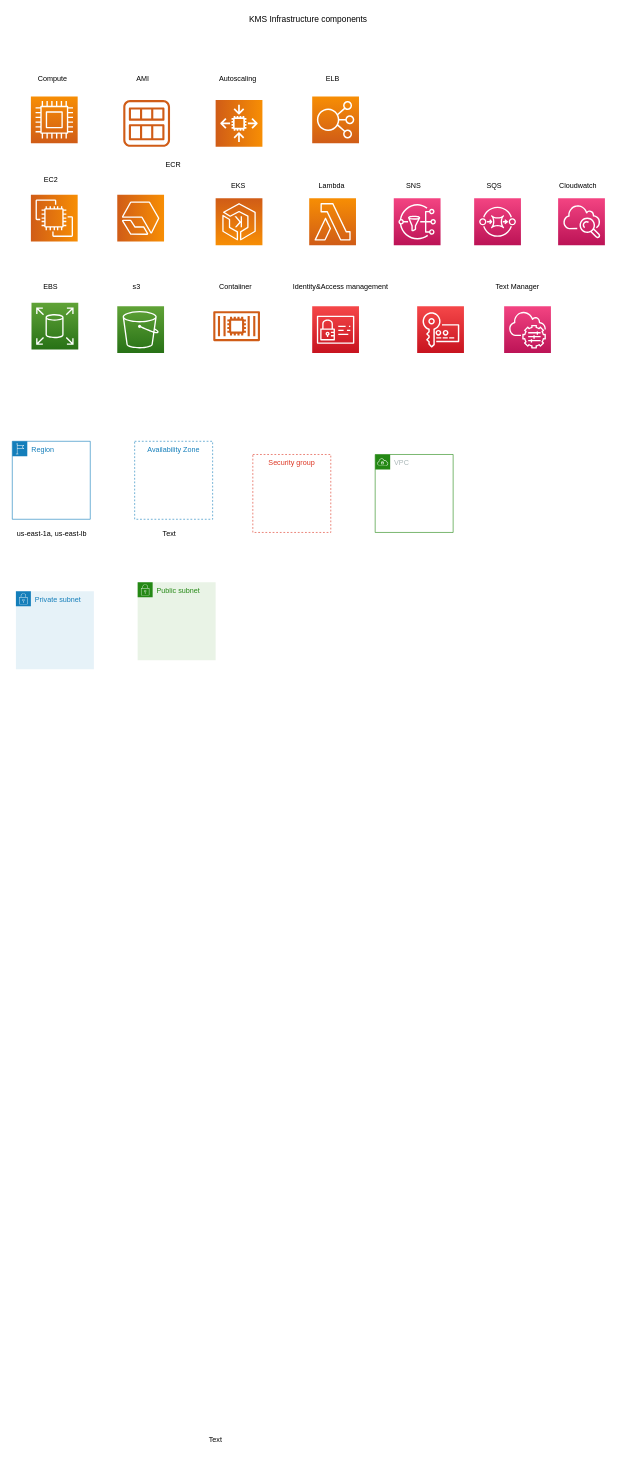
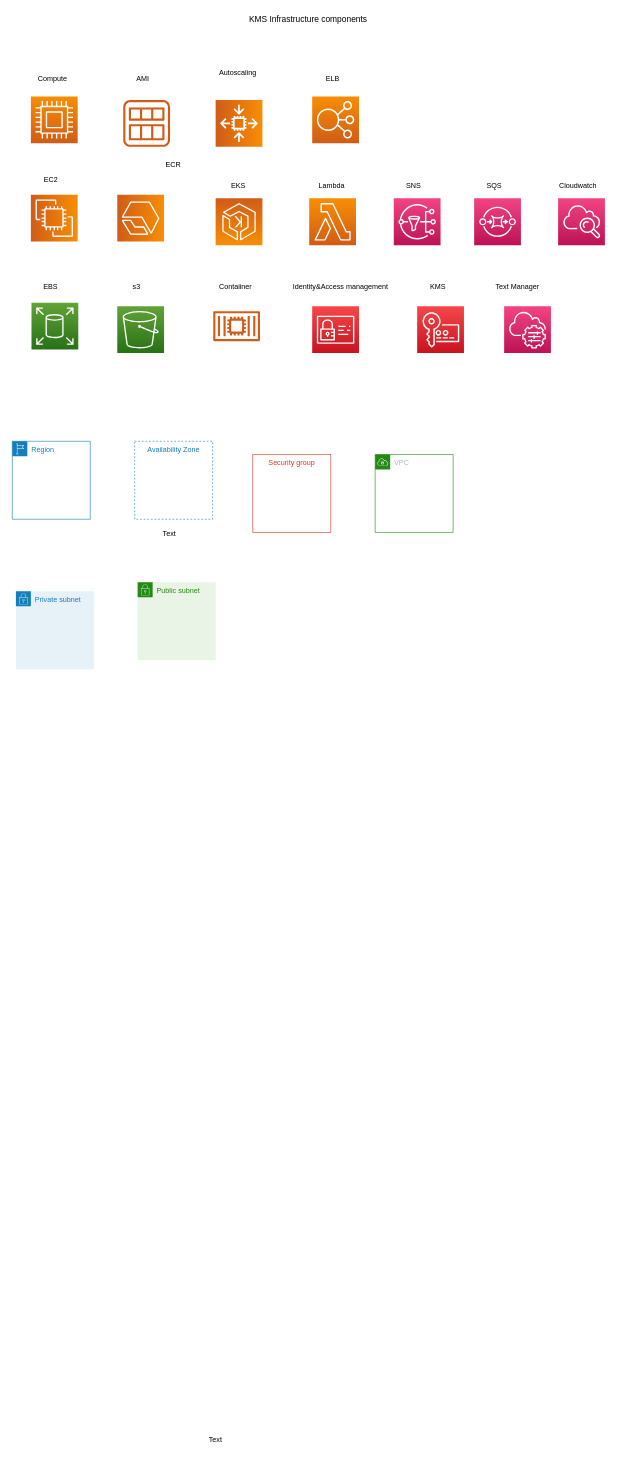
  <mxCell id="0" />
  <mxCell id="1" parent="0" />
  <mxCell id="2" value="" style="outlineConnect=0;fontColor=#232F3E;gradientColor=#F78E04;gradientDirection=north;fillColor=#D05C17;strokeColor=#ffffff;dashed=0;verticalLabelPosition=bottom;verticalAlign=top;align=center;html=1;fontSize=12;fontStyle=0;aspect=fixed;shape=mxgraph.aws4.resourceIcon;resIcon=mxgraph.aws4.auto_scaling2;direction=south;" vertex="1" parent="1"><mxGeometry x="359" y="166" width="78" height="78" as="geometry" /></mxCell>
- <mxCell id="3" value="Autoscaling" style="text;html=1;resizable=0;points=[];autosize=1;align=left;verticalAlign=top;spacingTop=-4;" vertex="1" parent="1"><mxGeometry x="363" y="120" width="80" height="20" as="geometry" /></mxCell>
+ <mxCell id="3" value="Autoscaling" style="text;html=1;resizable=0;points=[];autosize=1;align=left;verticalAlign=top;spacingTop=-4;" vertex="1" parent="1"><mxGeometry x="363" y="110" width="80" height="20" as="geometry" /></mxCell>
  <mxCell id="4" value="" style="outlineConnect=0;fontColor=#232F3E;gradientColor=#F78E04;gradientDirection=north;fillColor=#D05C17;strokeColor=#ffffff;dashed=0;verticalLabelPosition=bottom;verticalAlign=top;align=center;html=1;fontSize=12;fontStyle=0;aspect=fixed;shape=mxgraph.aws4.resourceIcon;resIcon=mxgraph.aws4.ec2;direction=south;" vertex="1" parent="1"><mxGeometry x="51" y="324" width="78" height="78" as="geometry" /></mxCell>
  <mxCell id="5" value="EC2" style="text;html=1;resizable=0;points=[];autosize=1;align=left;verticalAlign=top;spacingTop=-4;" vertex="1" parent="1"><mxGeometry x="71" y="290" width="40" height="20" as="geometry" /></mxCell>
  <mxCell id="6" value="" style="outlineConnect=0;fontColor=#232F3E;gradientColor=#F78E04;gradientDirection=north;fillColor=#D05C17;strokeColor=#ffffff;dashed=0;verticalLabelPosition=bottom;verticalAlign=top;align=center;html=1;fontSize=12;fontStyle=0;aspect=fixed;shape=mxgraph.aws4.resourceIcon;resIcon=mxgraph.aws4.ecr;direction=south;" vertex="1" parent="1"><mxGeometry x="195" y="324" width="78" height="78" as="geometry" /></mxCell>
  <mxCell id="7" value="ECR" style="text;html=1;resizable=0;points=[];autosize=1;align=left;verticalAlign=top;spacingTop=-4;" vertex="1" parent="1"><mxGeometry x="274" y="265" width="40" height="20" as="geometry" /></mxCell>
  <mxCell id="8" value="" style="outlineConnect=0;fontColor=#232F3E;gradientColor=#F78E04;gradientDirection=north;fillColor=#D05C17;strokeColor=#ffffff;dashed=0;verticalLabelPosition=bottom;verticalAlign=top;align=center;html=1;fontSize=12;fontStyle=0;aspect=fixed;shape=mxgraph.aws4.resourceIcon;resIcon=mxgraph.aws4.eks;direction=west;" vertex="1" parent="1"><mxGeometry x="359" y="330" width="78" height="78" as="geometry" /></mxCell>
  <mxCell id="9" value="EKS" style="text;html=1;resizable=0;points=[];autosize=1;align=left;verticalAlign=top;spacingTop=-4;" vertex="1" parent="1"><mxGeometry x="383" y="299" width="40" height="20" as="geometry" /></mxCell>
  <mxCell id="10" value="" style="outlineConnect=0;fontColor=#232F3E;gradientColor=#F78E04;gradientDirection=north;fillColor=#D05C17;strokeColor=#ffffff;dashed=0;verticalLabelPosition=bottom;verticalAlign=top;align=center;html=1;fontSize=12;fontStyle=0;aspect=fixed;shape=mxgraph.aws4.resourceIcon;resIcon=mxgraph.aws4.lambda;" vertex="1" parent="1"><mxGeometry x="515" y="330" width="78" height="78" as="geometry" /></mxCell>
  <mxCell id="11" value="Lambda" style="text;html=1;resizable=0;points=[];autosize=1;align=left;verticalAlign=top;spacingTop=-4;" vertex="1" parent="1"><mxGeometry x="529" y="299" width="60" height="20" as="geometry" /></mxCell>
  <mxCell id="12" value="" style="outlineConnect=0;fontColor=#232F3E;gradientColor=#F78E04;gradientDirection=north;fillColor=#D05C17;strokeColor=#ffffff;dashed=0;verticalLabelPosition=bottom;verticalAlign=top;align=center;html=1;fontSize=12;fontStyle=0;aspect=fixed;shape=mxgraph.aws4.resourceIcon;resIcon=mxgraph.aws4.compute;" vertex="1" parent="1"><mxGeometry x="51" y="160" width="78" height="78" as="geometry" /></mxCell>
  <mxCell id="13" value="Compute" style="text;html=1;resizable=0;points=[];autosize=1;align=left;verticalAlign=top;spacingTop=-4;" vertex="1" parent="1"><mxGeometry x="61" y="120" width="60" height="20" as="geometry" /></mxCell>
  <mxCell id="14" value="" style="outlineConnect=0;fontColor=#232F3E;gradientColor=none;fillColor=#D05C17;strokeColor=none;dashed=0;verticalLabelPosition=bottom;verticalAlign=top;align=center;html=1;fontSize=12;fontStyle=0;aspect=fixed;pointerEvents=1;shape=mxgraph.aws4.ami;" vertex="1" parent="1"><mxGeometry x="205" y="166" width="78" height="78" as="geometry" /></mxCell>
  <mxCell id="15" value="AMI" style="text;html=1;resizable=0;points=[];autosize=1;align=left;verticalAlign=top;spacingTop=-4;" vertex="1" parent="1"><mxGeometry x="225" y="120" width="40" height="20" as="geometry" /></mxCell>
  <mxCell id="16" value="" style="outlineConnect=0;fontColor=#232F3E;gradientColor=none;fillColor=#D05C17;strokeColor=none;dashed=0;verticalLabelPosition=bottom;verticalAlign=top;align=center;html=1;fontSize=12;fontStyle=0;aspect=fixed;pointerEvents=1;shape=mxgraph.aws4.container_2;" vertex="1" parent="1"><mxGeometry x="355" y="518" width="78" height="50" as="geometry" /></mxCell>
  <mxCell id="17" value="Contaiiner" style="text;html=1;resizable=0;points=[];autosize=1;align=left;verticalAlign=top;spacingTop=-4;" vertex="1" parent="1"><mxGeometry x="363" y="468" width="70" height="20" as="geometry" /></mxCell>
  <mxCell id="18" value="" style="outlineConnect=0;fontColor=#232F3E;gradientColor=#60A337;gradientDirection=north;fillColor=#277116;strokeColor=#ffffff;dashed=0;verticalLabelPosition=bottom;verticalAlign=top;align=center;html=1;fontSize=12;fontStyle=0;aspect=fixed;shape=mxgraph.aws4.resourceIcon;resIcon=mxgraph.aws4.elastic_block_store;" vertex="1" parent="1"><mxGeometry x="52" y="504" width="78" height="78" as="geometry" /></mxCell>
  <mxCell id="19" value="EBS" style="text;html=1;resizable=0;points=[];autosize=1;align=left;verticalAlign=top;spacingTop=-4;" vertex="1" parent="1"><mxGeometry x="70" y="468" width="40" height="20" as="geometry" /></mxCell>
  <mxCell id="20" value="" style="outlineConnect=0;fontColor=#232F3E;gradientColor=#60A337;gradientDirection=north;fillColor=#277116;strokeColor=#ffffff;dashed=0;verticalLabelPosition=bottom;verticalAlign=top;align=center;html=1;fontSize=12;fontStyle=0;aspect=fixed;shape=mxgraph.aws4.resourceIcon;resIcon=mxgraph.aws4.s3;" vertex="1" parent="1"><mxGeometry x="195" y="510" width="78" height="78" as="geometry" /></mxCell>
  <mxCell id="21" value="s3" style="text;html=1;resizable=0;points=[];autosize=1;align=left;verticalAlign=top;spacingTop=-4;" vertex="1" parent="1"><mxGeometry x="219" y="468" width="30" height="20" as="geometry" /></mxCell>
  <mxCell id="22" value="" style="outlineConnect=0;fontColor=#232F3E;gradientColor=#F54749;gradientDirection=north;fillColor=#C7131F;strokeColor=#ffffff;dashed=0;verticalLabelPosition=bottom;verticalAlign=top;align=center;html=1;fontSize=12;fontStyle=0;aspect=fixed;shape=mxgraph.aws4.resourceIcon;resIcon=mxgraph.aws4.identity_and_access_management;" vertex="1" parent="1"><mxGeometry x="520" y="510" width="78" height="78" as="geometry" /></mxCell>
  <mxCell id="23" value="Identity&amp;amp;Access management" style="text;html=1;resizable=0;points=[];autosize=1;align=left;verticalAlign=top;spacingTop=-4;" vertex="1" parent="1"><mxGeometry x="486" y="468" width="170" height="20" as="geometry" /></mxCell>
  <mxCell id="24" value="" style="outlineConnect=0;fontColor=#232F3E;gradientColor=#F54749;gradientDirection=north;fillColor=#C7131F;strokeColor=#ffffff;dashed=0;verticalLabelPosition=bottom;verticalAlign=top;align=center;html=1;fontSize=12;fontStyle=0;aspect=fixed;shape=mxgraph.aws4.resourceIcon;resIcon=mxgraph.aws4.key_management_service;" vertex="1" parent="1"><mxGeometry x="695" y="510" width="78" height="78" as="geometry" /></mxCell>
+ <mxCell id="25" value="KMS" style="text;html=1;resizable=0;points=[];autosize=1;align=left;verticalAlign=top;spacingTop=-4;" vertex="1" parent="1"><mxGeometry x="715" y="468" width="40" height="20" as="geometry" /></mxCell>
  <mxCell id="26" value="Text" style="text;html=1;resizable=0;points=[];autosize=1;align=left;verticalAlign=top;spacingTop=-4;" vertex="1" parent="1"><mxGeometry x="345.5" y="2390" width="40" height="20" as="geometry" /></mxCell>
  <mxCell id="27" value="" style="outlineConnect=0;fontColor=#232F3E;gradientColor=#F78E04;gradientDirection=north;fillColor=#D05C17;strokeColor=#ffffff;dashed=0;verticalLabelPosition=bottom;verticalAlign=top;align=center;html=1;fontSize=12;fontStyle=0;aspect=fixed;shape=mxgraph.aws4.resourceIcon;resIcon=mxgraph.aws4.elastic_load_balancing;" vertex="1" parent="1"><mxGeometry x="520" y="160" width="78" height="78" as="geometry" /></mxCell>
  <mxCell id="28" value="ELB" style="text;html=1;resizable=0;points=[];autosize=1;align=left;verticalAlign=top;spacingTop=-4;" vertex="1" parent="1"><mxGeometry x="541" y="120" width="40" height="20" as="geometry" /></mxCell>
  <mxCell id="29" value="&lt;font style=&quot;font-size: 14px&quot;&gt;KMS Infrastructure components&lt;/font&gt;" style="text;html=1;resizable=0;points=[];autosize=1;align=left;verticalAlign=top;spacingTop=-4;" vertex="1" parent="1"><mxGeometry x="413" y="20" width="210" height="20" as="geometry" /></mxCell>
  <mxCell id="30" value="" style="outlineConnect=0;fontColor=#232F3E;gradientColor=#F34482;gradientDirection=north;fillColor=#BC1356;strokeColor=#ffffff;dashed=0;verticalLabelPosition=bottom;verticalAlign=top;align=center;html=1;fontSize=12;fontStyle=0;aspect=fixed;shape=mxgraph.aws4.resourceIcon;resIcon=mxgraph.aws4.sns;" vertex="1" parent="1"><mxGeometry x="656" y="330" width="78" height="78" as="geometry" /></mxCell>
  <mxCell id="31" value="SNS" style="text;html=1;resizable=0;points=[];autosize=1;align=left;verticalAlign=top;spacingTop=-4;" vertex="1" parent="1"><mxGeometry x="675" y="300" width="40" height="20" as="geometry" /></mxCell>
  <mxCell id="32" value="" style="outlineConnect=0;fontColor=#232F3E;gradientColor=#F34482;gradientDirection=north;fillColor=#BC1356;strokeColor=#ffffff;dashed=0;verticalLabelPosition=bottom;verticalAlign=top;align=center;html=1;fontSize=12;fontStyle=0;aspect=fixed;shape=mxgraph.aws4.resourceIcon;resIcon=mxgraph.aws4.sqs;" vertex="1" parent="1"><mxGeometry x="790" y="330" width="78" height="78" as="geometry" /></mxCell>
  <mxCell id="33" value="SQS" style="text;html=1;resizable=0;points=[];autosize=1;align=left;verticalAlign=top;spacingTop=-4;" vertex="1" parent="1"><mxGeometry x="809" y="299" width="40" height="20" as="geometry" /></mxCell>
  <mxCell id="34" value="Region" style="points=[[0,0],[0.25,0],[0.5,0],[0.75,0],[1,0],[1,0.25],[1,0.5],[1,0.75],[1,1],[0.75,1],[0.5,1],[0.25,1],[0,1],[0,0.75],[0,0.5],[0,0.25]];outlineConnect=0;gradientColor=none;html=1;whiteSpace=wrap;fontSize=12;fontStyle=0;shape=mxgraph.aws4.group;grIcon=mxgraph.aws4.group_region;strokeColor=#147EBA;fillColor=none;verticalAlign=top;align=left;spacingLeft=30;fontColor=#147EBA;dashed=0;" vertex="1" parent="1"><mxGeometry x="20" y="735" width="130" height="130" as="geometry" /></mxCell>
  <mxCell id="35" value="Availability Zone" style="fillColor=none;strokeColor=#147EBA;dashed=1;verticalAlign=top;fontStyle=0;fontColor=#147EBA;" vertex="1" parent="1"><mxGeometry x="224" y="735" width="130" height="130" as="geometry" /></mxCell>
- <mxCell id="36" value="Security group" style="fillColor=none;strokeColor=#DD3522;verticalAlign=top;fontStyle=0;fontColor=#DD3522;dashed=1;" vertex="1" parent="1"><mxGeometry x="421" y="757" width="130" height="130" as="geometry" /></mxCell>
+ <mxCell id="36" value="Security group" style="fillColor=none;strokeColor=#DD3522;verticalAlign=top;fontStyle=0;fontColor=#DD3522;" vertex="1" parent="1"><mxGeometry x="421" y="757" width="130" height="130" as="geometry" /></mxCell>
  <mxCell id="37" value="VPC" style="points=[[0,0],[0.25,0],[0.5,0],[0.75,0],[1,0],[1,0.25],[1,0.5],[1,0.75],[1,1],[0.75,1],[0.5,1],[0.25,1],[0,1],[0,0.75],[0,0.5],[0,0.25]];outlineConnect=0;gradientColor=none;html=1;whiteSpace=wrap;fontSize=12;fontStyle=0;shape=mxgraph.aws4.group;grIcon=mxgraph.aws4.group_vpc;strokeColor=#248814;fillColor=none;verticalAlign=top;align=left;spacingLeft=30;fontColor=#AAB7B8;dashed=0;" vertex="1" parent="1"><mxGeometry x="625" y="757" width="130" height="130" as="geometry" /></mxCell>
  <mxCell id="38" value="Private subnet" style="points=[[0,0],[0.25,0],[0.5,0],[0.75,0],[1,0],[1,0.25],[1,0.5],[1,0.75],[1,1],[0.75,1],[0.5,1],[0.25,1],[0,1],[0,0.75],[0,0.5],[0,0.25]];outlineConnect=0;gradientColor=none;html=1;whiteSpace=wrap;fontSize=12;fontStyle=0;shape=mxgraph.aws4.group;grIcon=mxgraph.aws4.group_security_group;grStroke=0;strokeColor=#147EBA;fillColor=#E6F2F8;verticalAlign=top;align=left;spacingLeft=30;fontColor=#147EBA;dashed=0;" vertex="1" parent="1"><mxGeometry x="26" y="985" width="130" height="130" as="geometry" /></mxCell>
  <mxCell id="39" value="Public subnet" style="points=[[0,0],[0.25,0],[0.5,0],[0.75,0],[1,0],[1,0.25],[1,0.5],[1,0.75],[1,1],[0.75,1],[0.5,1],[0.25,1],[0,1],[0,0.75],[0,0.5],[0,0.25]];outlineConnect=0;gradientColor=none;html=1;whiteSpace=wrap;fontSize=12;fontStyle=0;shape=mxgraph.aws4.group;grIcon=mxgraph.aws4.group_security_group;grStroke=0;strokeColor=#248814;fillColor=#E9F3E6;verticalAlign=top;align=left;spacingLeft=30;fontColor=#248814;dashed=0;" vertex="1" parent="1"><mxGeometry x="229" y="970" width="130" height="130" as="geometry" /></mxCell>
  <mxCell id="40" value="" style="outlineConnect=0;fontColor=#232F3E;gradientColor=#F34482;gradientDirection=north;fillColor=#BC1356;strokeColor=#ffffff;dashed=0;verticalLabelPosition=bottom;verticalAlign=top;align=center;html=1;fontSize=12;fontStyle=0;aspect=fixed;shape=mxgraph.aws4.resourceIcon;resIcon=mxgraph.aws4.cloudwatch;" vertex="1" parent="1"><mxGeometry x="930" y="330" width="78" height="78" as="geometry" /></mxCell>
  <mxCell id="41" value="Cloudwatch" style="text;html=1;resizable=0;points=[];autosize=1;align=left;verticalAlign=top;spacingTop=-4;" vertex="1" parent="1"><mxGeometry x="930" y="299" width="80" height="20" as="geometry" /></mxCell>
  <mxCell id="42" value="" style="outlineConnect=0;fontColor=#232F3E;gradientColor=#F34482;gradientDirection=north;fillColor=#BC1356;strokeColor=#ffffff;dashed=0;verticalLabelPosition=bottom;verticalAlign=top;align=center;html=1;fontSize=12;fontStyle=0;aspect=fixed;shape=mxgraph.aws4.resourceIcon;resIcon=mxgraph.aws4.systems_manager;" vertex="1" parent="1"><mxGeometry x="840" y="510" width="78" height="78" as="geometry" /></mxCell>
  <mxCell id="43" value="Text Manager" style="text;html=1;resizable=0;points=[];autosize=1;align=left;verticalAlign=top;spacingTop=-4;" vertex="1" parent="1"><mxGeometry x="824" y="468" width="110" height="20" as="geometry" /></mxCell>
- <mxCell id="44" value="us-east-1a, us-east-lb" style="text;html=1;resizable=0;points=[];autosize=1;align=left;verticalAlign=top;spacingTop=-4;" vertex="1" parent="1"><mxGeometry x="26" y="880" width="130" height="20" as="geometry" /></mxCell>
  <mxCell id="45" value="Text" style="text;html=1;resizable=0;points=[];autosize=1;align=left;verticalAlign=top;spacingTop=-4;" vertex="1" parent="1"><mxGeometry x="268.5" y="880" width="40" height="20" as="geometry" /></mxCell>
